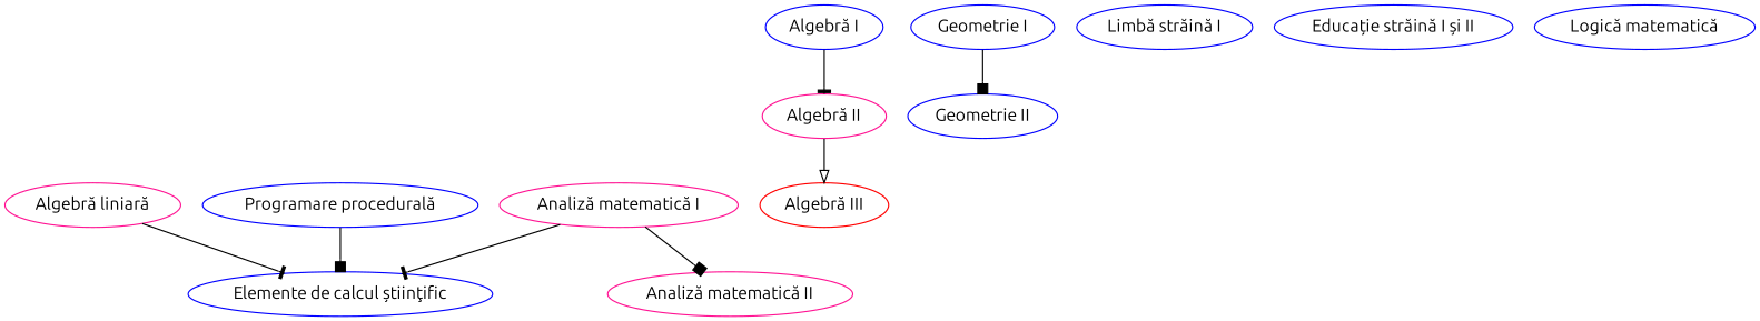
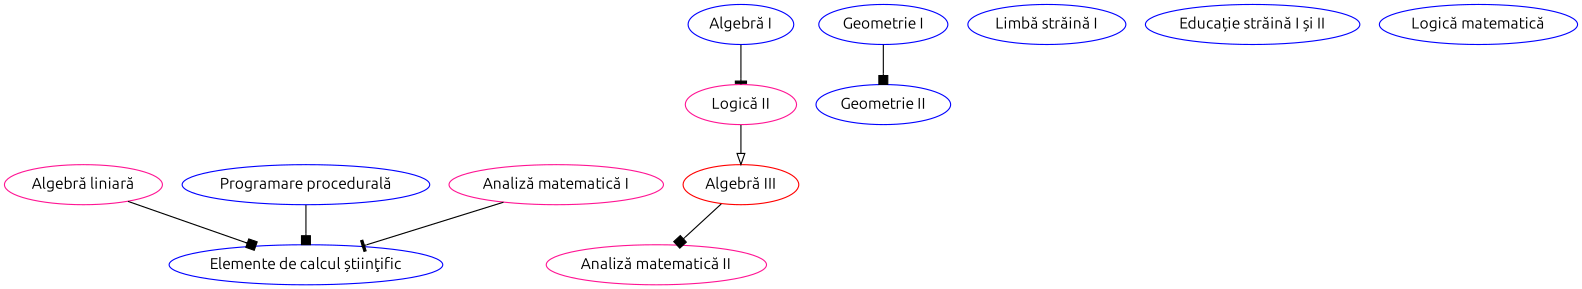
  digraph {
    fontname=Ubuntu
    node [color=blue fontname=Ubuntu]
    edge [arrowhead=tee fontname=Ubuntu]
    n1 [color=deeppink label="Algebră liniară"]
    n2 [label="Elemente de calcul știinţific"]
    n3 [label="Algebră I"]
-   n4 [color=deeppink label="Algebră II"]
+   n4 [color=deeppink label="Logică II"]
    n5 [color=red label="Algebră III"]
    n6 [color=deeppink label="Analiză matematică I"]
    n7 [color=deeppink label="Analiză matematică II"]
    n8 [label="Geometrie I"]
    n9 [label="Geometrie II"]
    n10 [label="Programare procedurală"]
    n11 [label="Limbă străină I"]
    n12 [label="Educație străină I și II"]
    n13 [label="Logică matematică"]
-   n1 -> n2
+   n1 -> n2 [arrowhead=box]
    n3 -> n4
    n4 -> n5 [arrowhead=onormal]
    n6 -> n2
-   n6 -> n7 [arrowhead=box]
+   n5 -> n7 [arrowhead=box]
    n8 -> n9 [arrowhead=box]
    n10 -> n2 [arrowhead=box]
  }
